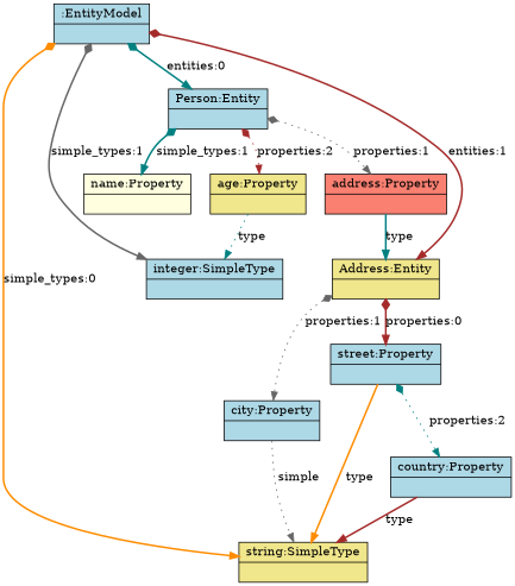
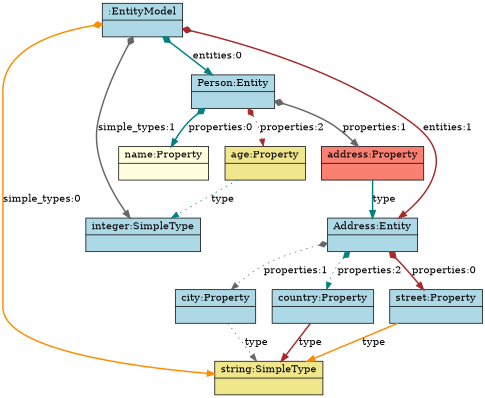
  digraph {
    fontname="Bitstream Vera Sans"
    fontsize=8
    nodesep=0.3
    node [fillcolor=lightblue shape=record style=filled]
    edge [arrowtail=diamond color=teal dir=both style=bold]
    n1 [label="{:EntityModel|}"]
    n2 [fillcolor=khaki label="{string:SimpleType|}"]
    n3 [label="{integer:SimpleType|}"]
    n4 [label="{Person:Entity|}"]
-   n5 [fillcolor=khaki label="{Address:Entity|}"]
+   n5 [label="{Address:Entity|}"]
    n6 [fillcolor=lightyellow label="{name:Property|}"]
    n7 [fillcolor=salmon label="{address:Property|}"]
    n8 [fillcolor=khaki label="{age:Property|}"]
    n9 [label="{street:Property|}"]
    n10 [label="{city:Property|}"]
    n11 [label="{country:Property|}"]
    n1 -> n2 [color=darkorange label="simple_types:0"]
    n1 -> n3 [color=gray40 label="simple_types:1"]
    n1 -> n4 [label="entities:0"]
    n1 -> n5 [color=brown label="entities:1"]
-   n4 -> n6 [label="simple_types:1"]
-   n4 -> n7 [color=gray40 label="properties:1" style=dotted]
+   n4 -> n6 [label="properties:0"]
+   n4 -> n7 [color=gray40 label="properties:1"]
    n4 -> n8 [color=brown label="properties:2" style=dotted]
    n5 -> n9 [color=brown label="properties:0"]
    n5 -> n10 [color=gray40 label="properties:1" style=dotted]
-   n9 -> n11 [label="properties:2" style=dotted]
+   n5 -> n11 [label="properties:2" style=dotted]
    n7 -> n5 [arrowtail=empty dir=black label=type]
    n8 -> n3 [arrowtail=empty dir=black label=type style=dotted]
    n9 -> n2 [arrowtail=empty color=darkorange dir=black label=type]
-   n10 -> n2 [arrowtail=empty color=gray40 dir=black label=simple style=dotted]
+   n10 -> n2 [arrowtail=empty color=gray40 dir=black label=type style=dotted]
    n11 -> n2 [arrowtail=empty color=brown dir=black label=type]
  }
